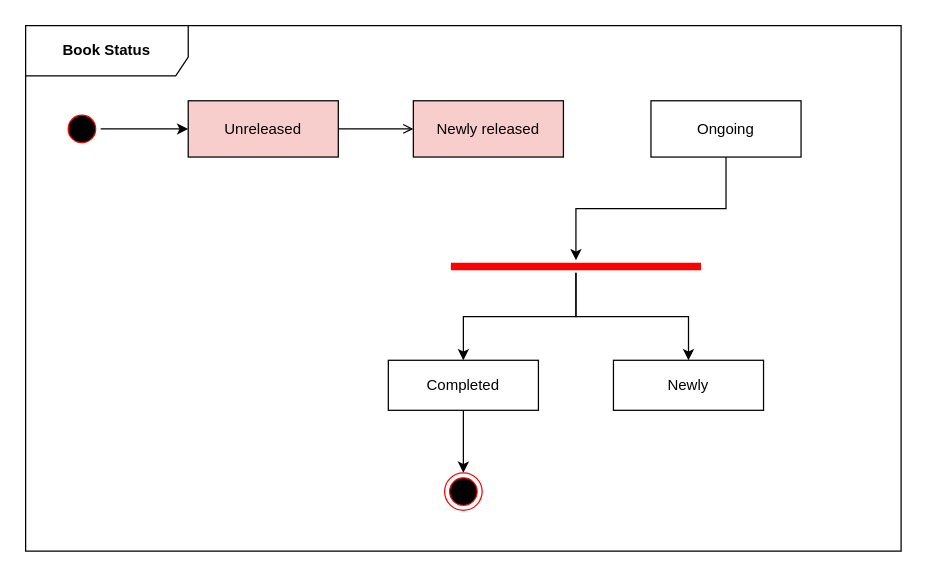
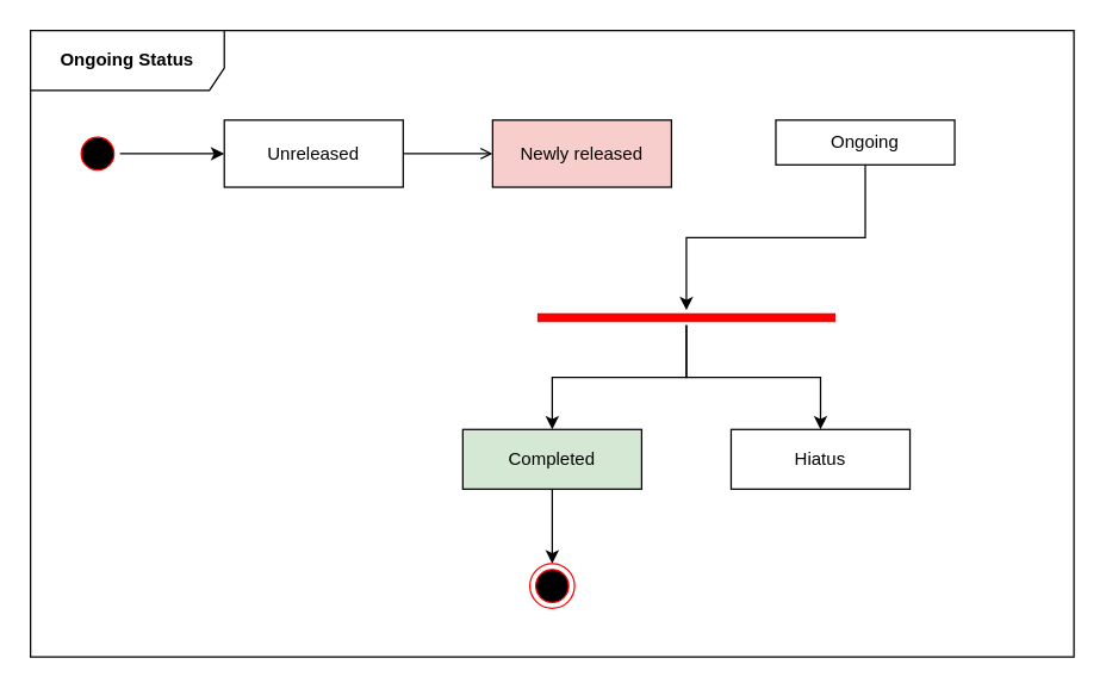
  <mxCell id="0" />
  <mxCell id="1" parent="0" />
- <mxCell id="2" value="&lt;b&gt;Book Status&lt;/b&gt;" style="shape=umlFrame;whiteSpace=wrap;html=1;pointerEvents=0;width=130;height=40;" vertex="1" parent="1"><mxGeometry x="20" y="20" width="700" height="420" as="geometry" /></mxCell>
+ <mxCell id="2" value="&lt;b&gt;Ongoing Status&lt;/b&gt;" style="shape=umlFrame;whiteSpace=wrap;html=1;pointerEvents=0;width=130;height=40;" vertex="1" parent="1"><mxGeometry x="20" y="20" width="700" height="420" as="geometry" /></mxCell>
  <mxCell id="3" style="edgeStyle=orthogonalEdgeStyle;rounded=0;orthogonalLoop=1;jettySize=auto;html=1;entryX=0;entryY=0.5;entryDx=0;entryDy=0;" edge="1" parent="1" source="4" target="6"><mxGeometry relative="1" as="geometry" /></mxCell>
  <mxCell id="4" value="" style="ellipse;html=1;shape=startState;fillColor=#000000;strokeColor=#ff0000;" vertex="1" parent="1"><mxGeometry x="50" y="87.5" width="30" height="30" as="geometry" /></mxCell>
  <mxCell id="5" style="edgeStyle=orthogonalEdgeStyle;rounded=0;orthogonalLoop=1;jettySize=auto;html=1;entryX=0;entryY=0.5;entryDx=0;entryDy=0;endArrow=open;" edge="1" parent="1" source="6" target="7"><mxGeometry relative="1" as="geometry" /></mxCell>
- <mxCell id="6" value="Unreleased" style="rounded=0;whiteSpace=wrap;html=1;fillColor=#f8cecc;" vertex="1" parent="1"><mxGeometry x="150" y="80" width="120" height="45" as="geometry" /></mxCell>
+ <mxCell id="6" value="Unreleased" style="rounded=0;whiteSpace=wrap;html=1;" vertex="1" parent="1"><mxGeometry x="150" y="80" width="120" height="45" as="geometry" /></mxCell>
  <mxCell id="7" value="Newly released" style="rounded=0;whiteSpace=wrap;html=1;fillColor=#f8cecc;" vertex="1" parent="1"><mxGeometry x="330" y="80" width="120" height="45" as="geometry" /></mxCell>
  <mxCell id="8" style="edgeStyle=orthogonalEdgeStyle;rounded=0;orthogonalLoop=1;jettySize=auto;html=1;" edge="1" parent="1" source="9" target="12"><mxGeometry relative="1" as="geometry" /></mxCell>
- <mxCell id="9" value="Ongoing" style="rounded=0;whiteSpace=wrap;html=1;" vertex="1" parent="1"><mxGeometry x="520" y="80" width="120" height="45" as="geometry" /></mxCell>
+ <mxCell id="9" value="Ongoing" style="rounded=0;whiteSpace=wrap;html=1;" vertex="1" parent="1"><mxGeometry x="520" y="80" width="120" height="30" as="geometry" /></mxCell>
  <mxCell id="10" style="edgeStyle=orthogonalEdgeStyle;rounded=0;orthogonalLoop=1;jettySize=auto;html=1;entryX=0.5;entryY=0;entryDx=0;entryDy=0;" edge="1" parent="1" source="12" target="15"><mxGeometry relative="1" as="geometry" /></mxCell>
  <mxCell id="11" style="edgeStyle=orthogonalEdgeStyle;rounded=0;orthogonalLoop=1;jettySize=auto;html=1;entryX=0.5;entryY=0;entryDx=0;entryDy=0;" edge="1" parent="1" source="12" target="14"><mxGeometry relative="1" as="geometry" /></mxCell>
  <mxCell id="12" value="" style="shape=line;html=1;strokeWidth=6;strokeColor=#ff0000;" vertex="1" parent="1"><mxGeometry x="360" y="207.5" width="200" height="10" as="geometry" /></mxCell>
  <mxCell id="13" style="edgeStyle=orthogonalEdgeStyle;rounded=0;orthogonalLoop=1;jettySize=auto;html=1;entryX=0.5;entryY=0;entryDx=0;entryDy=0;" edge="1" parent="1" source="14" target="16"><mxGeometry relative="1" as="geometry" /></mxCell>
- <mxCell id="14" value="Completed" style="rounded=0;whiteSpace=wrap;html=1;" vertex="1" parent="1"><mxGeometry x="310" y="287.5" width="120" height="40" as="geometry" /></mxCell>
- <mxCell id="15" value="Newly" style="rounded=0;whiteSpace=wrap;html=1;" vertex="1" parent="1"><mxGeometry x="490" y="287.5" width="120" height="40" as="geometry" /></mxCell>
+ <mxCell id="14" value="Completed" style="rounded=0;whiteSpace=wrap;html=1;fillColor=#d5e8d4;" vertex="1" parent="1"><mxGeometry x="310" y="287.5" width="120" height="40" as="geometry" /></mxCell>
+ <mxCell id="15" value="Hiatus" style="rounded=0;whiteSpace=wrap;html=1;" vertex="1" parent="1"><mxGeometry x="490" y="287.5" width="120" height="40" as="geometry" /></mxCell>
  <mxCell id="16" value="" style="ellipse;html=1;shape=endState;fillColor=#000000;strokeColor=#ff0000;" vertex="1" parent="1"><mxGeometry x="355" y="377.5" width="30" height="30" as="geometry" /></mxCell>
